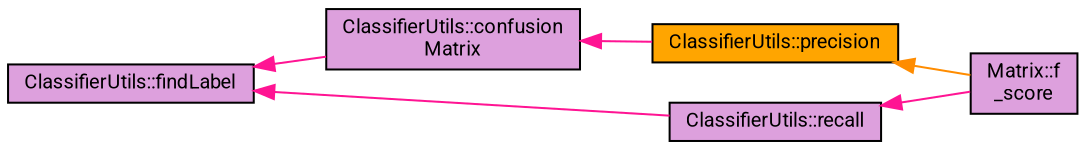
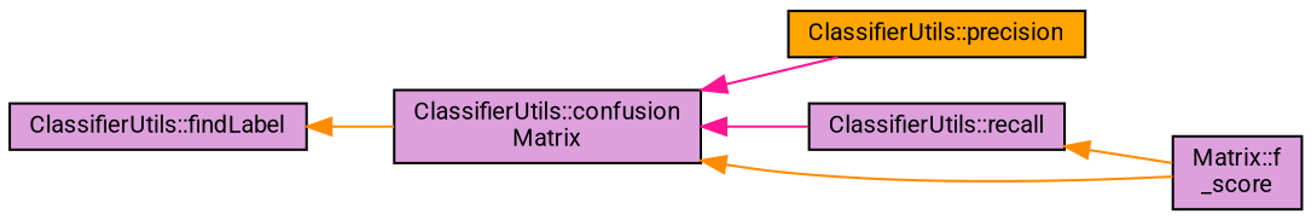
  digraph {
    fontname=Roboto
    rankdir=LR
    node [color=black fillcolor=plum fontname=Roboto fontsize=10 shape=record style=filled]
    edge [color=deeppink dir=back fontname=Roboto fontsize=10 labelfontname=Helvetica labelfontsize=10 style=solid]
    n1 [fontcolor=black height=0.2 label="ClassifierUtils::findLabel" width=0.4]
    n2 [height=0.2 label="ClassifierUtils::confusion\lMatrix" width=0.4]
    n3 [fillcolor=orange height=0.2 label="ClassifierUtils::precision" width=0.4]
    n4 [height=0.2 label="ClassifierUtils::recall" width=0.4]
    n5 [height=0.2 label="Matrix::f\l_score" width=0.4]
-   n1 -> n2
+   n1 -> n2 [color=darkorange]
    n2 -> n3
-   n1 -> n4
-   n3 -> n5 [color=darkorange]
-   n4 -> n5
+   n2 -> n4
+   n2 -> n5 [color=darkorange]
+   n4 -> n5 [color=darkorange]
  }
